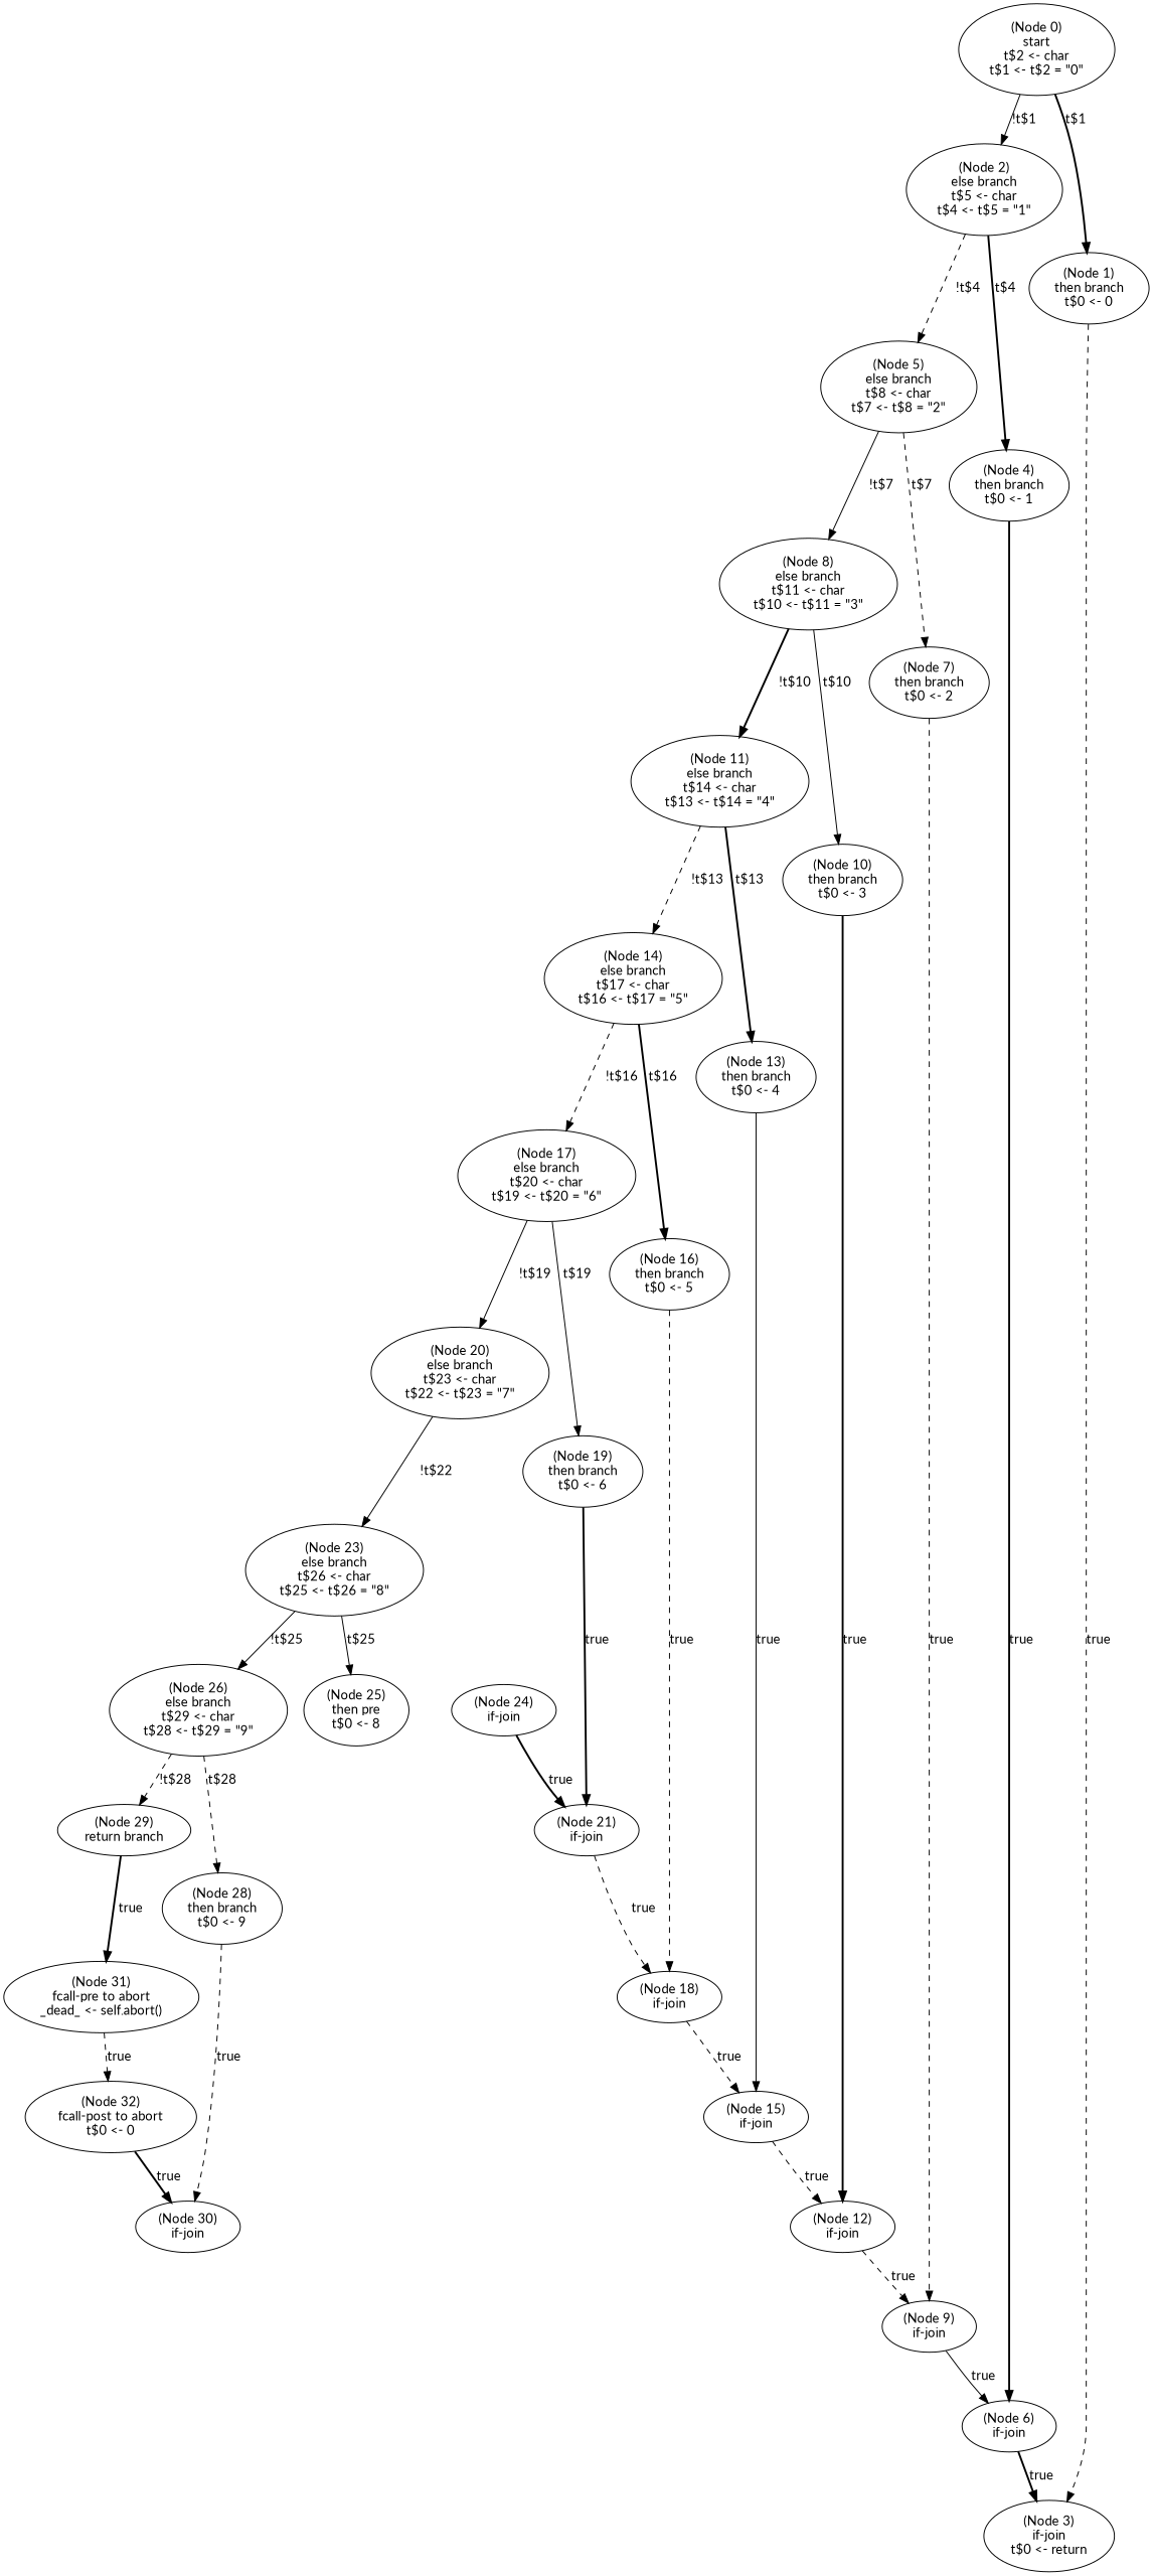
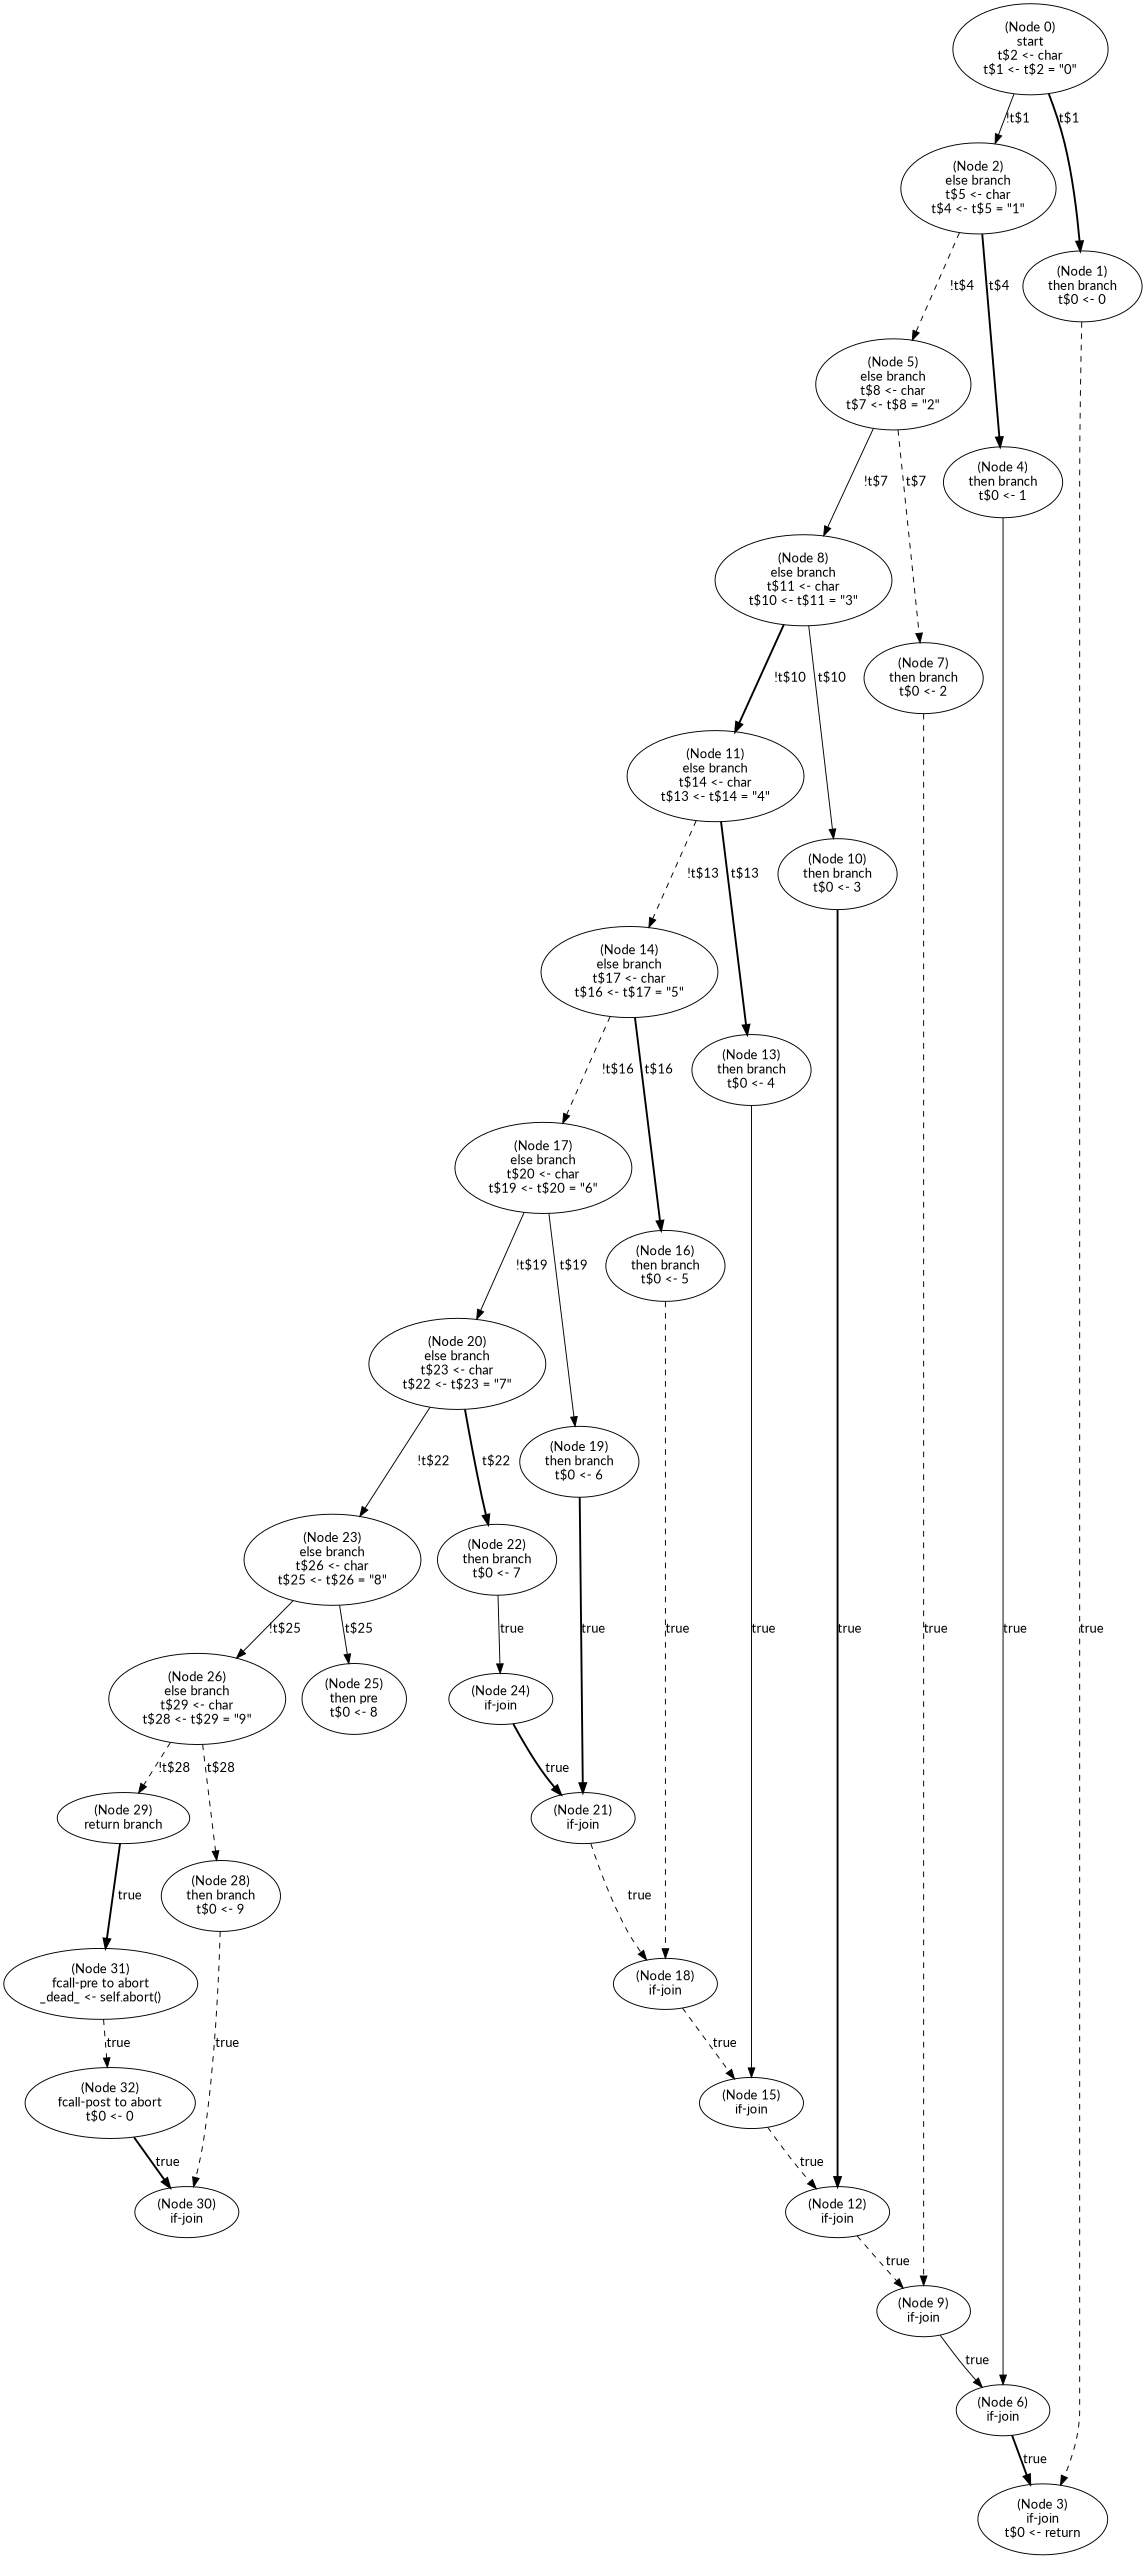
  digraph {
    fontname=Lato
    node [fontname=Lato]
    edge [fontname=Lato style=dashed]
    n1 [label="(Node 0)\nstart\nt$2 <- char\nt$1 <- t$2 = \"0\"\n"]
    n2 [label="(Node 2)\nelse branch\nt$5 <- char\nt$4 <- t$5 = \"1\"\n"]
    n3 [label="(Node 1)\nthen branch\nt$0 <- 0\n"]
    n4 [label="(Node 5)\nelse branch\nt$8 <- char\nt$7 <- t$8 = \"2\"\n"]
    n5 [label="(Node 4)\nthen branch\nt$0 <- 1\n"]
    n6 [label="(Node 3)\nif-join\nt$0 <- return\n"]
    n7 [label="(Node 8)\nelse branch\nt$11 <- char\nt$10 <- t$11 = \"3\"\n"]
    n8 [label="(Node 7)\nthen branch\nt$0 <- 2\n"]
    n9 [label="(Node 6)\nif-join\n"]
    n10 [label="(Node 11)\nelse branch\nt$14 <- char\nt$13 <- t$14 = \"4\"\n"]
    n11 [label="(Node 10)\nthen branch\nt$0 <- 3\n"]
    n12 [label="(Node 9)\nif-join\n"]
    n13 [label="(Node 14)\nelse branch\nt$17 <- char\nt$16 <- t$17 = \"5\"\n"]
    n14 [label="(Node 13)\nthen branch\nt$0 <- 4\n"]
    n15 [label="(Node 12)\nif-join\n"]
    n16 [label="(Node 17)\nelse branch\nt$20 <- char\nt$19 <- t$20 = \"6\"\n"]
    n17 [label="(Node 16)\nthen branch\nt$0 <- 5\n"]
    n18 [label="(Node 15)\nif-join\n"]
    n19 [label="(Node 20)\nelse branch\nt$23 <- char\nt$22 <- t$23 = \"7\"\n"]
    n20 [label="(Node 19)\nthen branch\nt$0 <- 6\n"]
    n21 [label="(Node 18)\nif-join\n"]
    n22 [label="(Node 23)\nelse branch\nt$26 <- char\nt$25 <- t$26 = \"8\"\n"]
+   n23 [label="(Node 22)\nthen branch\nt$0 <- 7\n"]
    n24 [label="(Node 21)\nif-join\n"]
    n25 [label="(Node 26)\nelse branch\nt$29 <- char\nt$28 <- t$29 = \"9\"\n"]
    n26 [label="(Node 25)\nthen pre\nt$0 <- 8\n"]
    n27 [label="(Node 24)\nif-join\n"]
    n28 [label="(Node 29)\nreturn branch\n"]
    n29 [label="(Node 28)\nthen branch\nt$0 <- 9\n"]
    n30 [label="(Node 31)\nfcall-pre to abort\n_dead_ <- self.abort()\n"]
    n31 [label="(Node 30)\nif-join\n"]
    n32 [label="(Node 32)\nfcall-post to abort\nt$0 <- 0\n"]
    n1 -> n2 [label="!t$1" style=solid]
    n1 -> n3 [label="t$1" style=bold]
    n2 -> n4 [label="!t$4"]
    n2 -> n5 [label="t$4" style=bold]
    n3 -> n6 [label=true]
    n4 -> n7 [label="!t$7" style=solid]
    n4 -> n8 [label="t$7"]
-   n5 -> n9 [label=true style=bold]
+   n5 -> n9 [label=true style=solid]
    n7 -> n10 [label="!t$10" style=bold]
    n7 -> n11 [label="t$10" style=solid]
    n8 -> n12 [label=true]
    n9 -> n6 [label=true style=bold]
    n10 -> n13 [label="!t$13"]
    n10 -> n14 [label="t$13" style=bold]
    n11 -> n15 [label=true style=bold]
    n12 -> n9 [label=true style=solid]
    n13 -> n16 [label="!t$16"]
    n13 -> n17 [label="t$16" style=bold]
    n14 -> n18 [label=true style=solid]
    n15 -> n12 [label=true]
    n16 -> n19 [label="!t$19" style=solid]
    n16 -> n20 [label="t$19" style=solid]
    n17 -> n21 [label=true]
    n18 -> n15 [label=true]
    n19 -> n22 [label="!t$22" style=solid]
+   n19 -> n23 [label="t$22" style=bold]
    n20 -> n24 [label=true style=bold]
    n21 -> n18 [label=true]
    n22 -> n25 [label="!t$25" style=solid]
    n22 -> n26 [label="t$25" style=solid]
+   n23 -> n27 [label=true style=solid]
    n24 -> n21 [label=true]
    n25 -> n28 [label="!t$28"]
    n25 -> n29 [label="t$28"]
    n27 -> n24 [label=true style=bold]
    n28 -> n30 [label=true style=bold]
    n29 -> n31 [label=true]
    n30 -> n32 [label=true]
    n32 -> n31 [label=true style=bold]
  }
